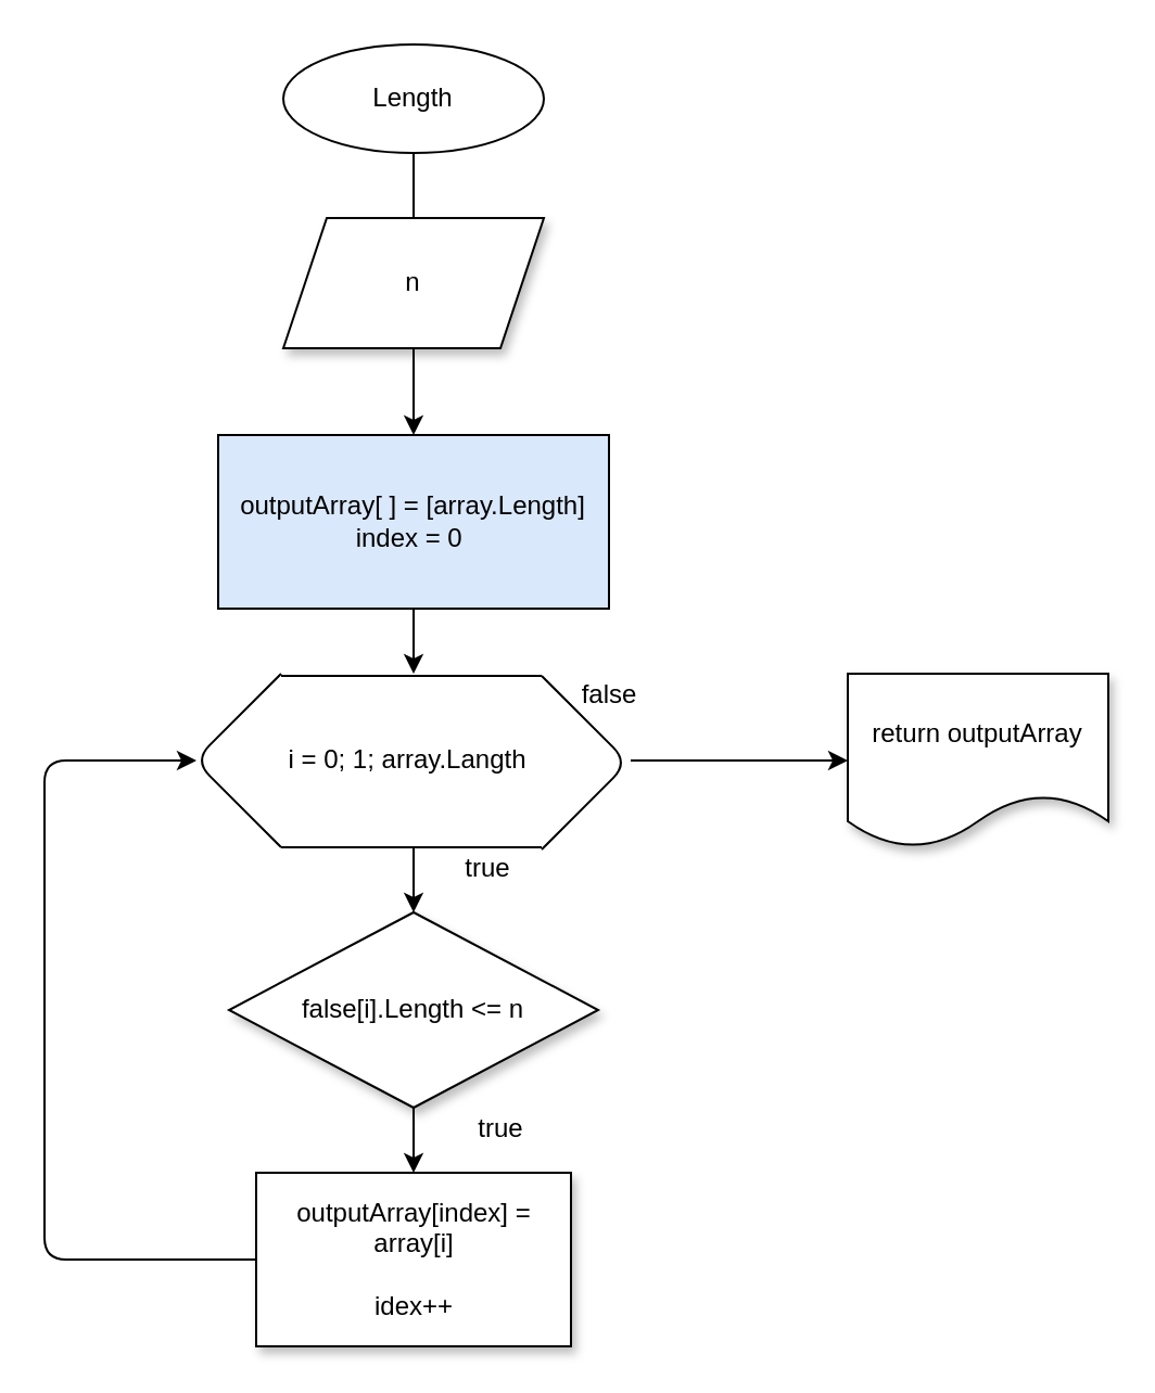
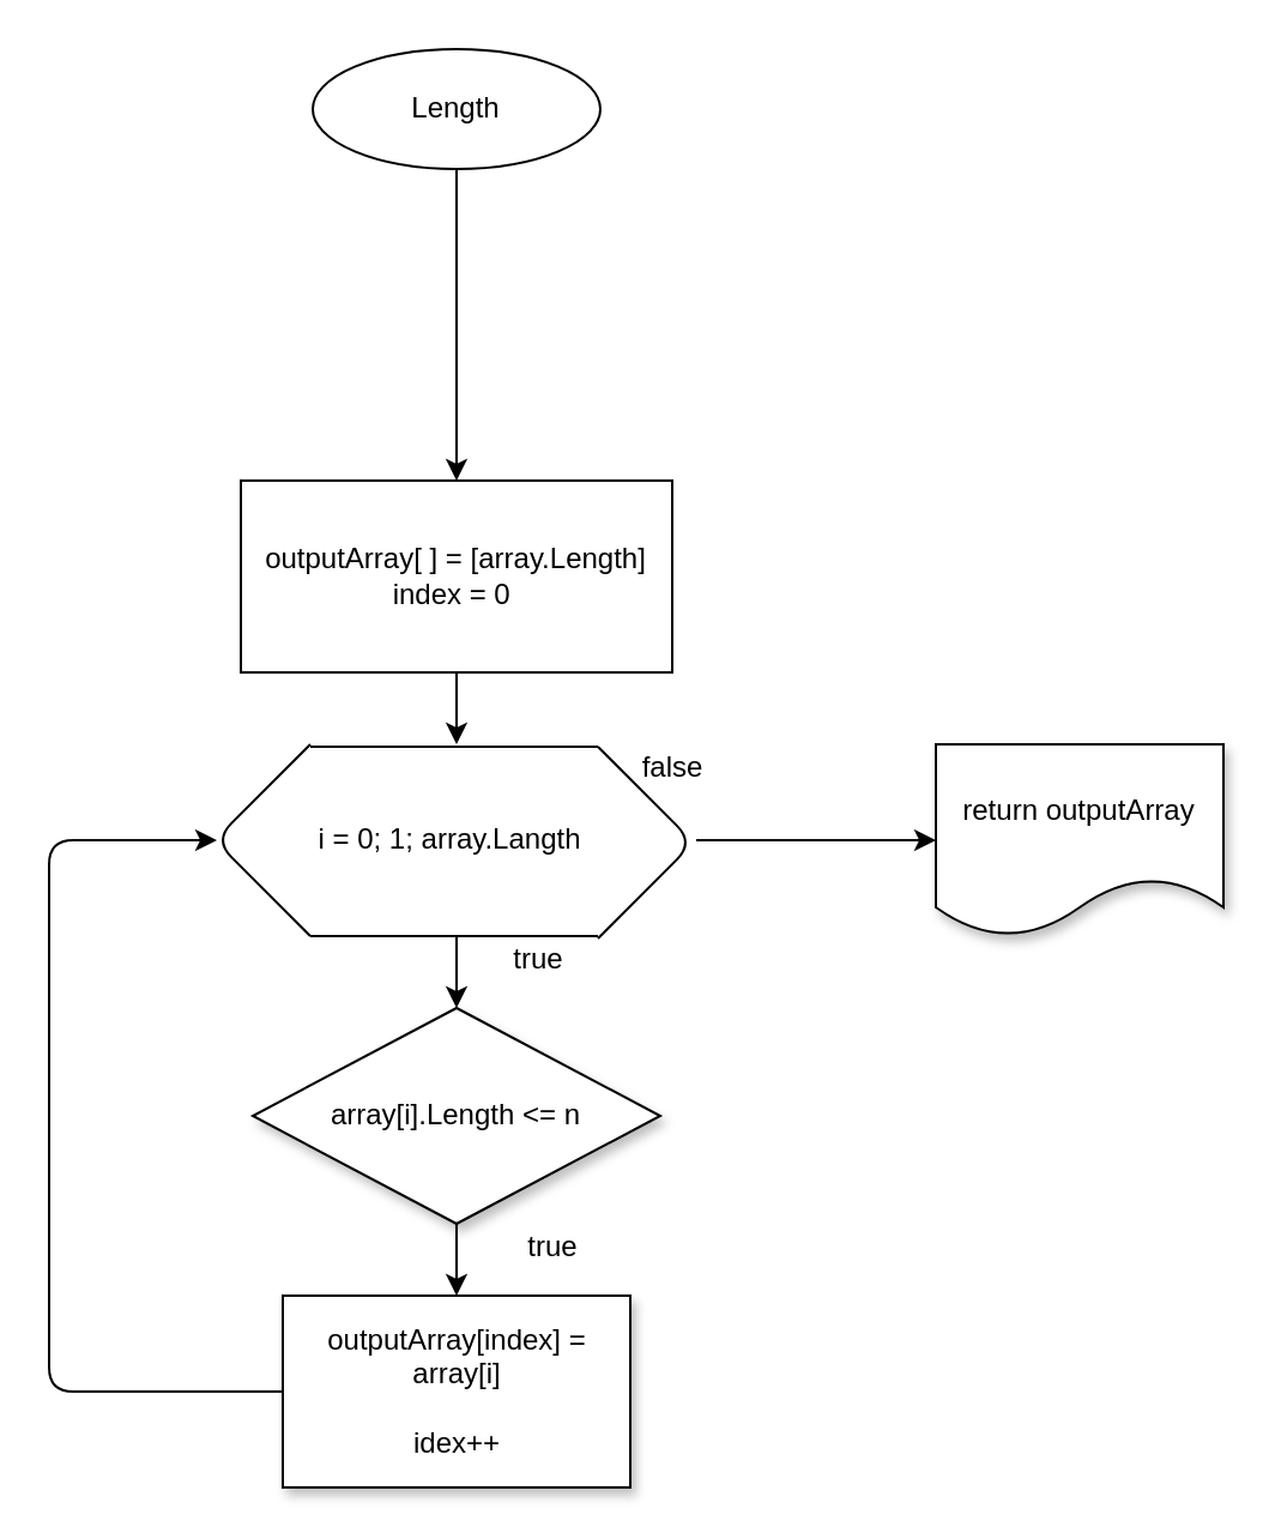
  <mxCell id="0" />
  <mxCell id="1" parent="0" />
  <mxCell id="2" value="" style="edgeStyle=none;html=1;" parent="1" source="3" target="4" edge="1"><mxGeometry relative="1" as="geometry" /></mxCell>
  <mxCell id="3" value="Length" style="ellipse;whiteSpace=wrap;html=1;" parent="1" vertex="1"><mxGeometry x="130" y="20" width="120" height="50" as="geometry" /></mxCell>
- <mxCell id="4" value="outputArray[ ] = [array.Length]&lt;br&gt;index = 0&amp;nbsp;" style="rounded=0;whiteSpace=wrap;html=1;fillColor=#dae8fc;" parent="1" vertex="1"><mxGeometry x="100" y="200" width="180" height="80" as="geometry" /></mxCell>
- <mxCell id="5" value="n" style="shape=parallelogram;perimeter=parallelogramPerimeter;whiteSpace=wrap;html=1;fixedSize=1;shadow=1;" vertex="1" parent="1"><mxGeometry x="130" y="100" width="120" height="60" as="geometry" /></mxCell>
+ <mxCell id="4" value="outputArray[ ] = [array.Length]&lt;br&gt;index = 0&amp;nbsp;" style="rounded=0;whiteSpace=wrap;html=1;" parent="1" vertex="1"><mxGeometry x="100" y="200" width="180" height="80" as="geometry" /></mxCell>
  <mxCell id="6" value="" style="endArrow=classic;html=1;exitX=0.5;exitY=1;exitDx=0;exitDy=0;" edge="1" parent="1" source="4"><mxGeometry width="50" height="50" relative="1" as="geometry"><mxPoint x="179" y="340" as="sourcePoint" /><mxPoint x="190" y="310" as="targetPoint" /></mxGeometry></mxCell>
  <mxCell id="7" value="" style="endArrow=none;html=1;" parent="1" edge="1"><mxGeometry width="50" height="50" relative="1" as="geometry"><mxPoint x="129" y="311" as="sourcePoint" /><mxPoint x="249" y="311" as="targetPoint" /></mxGeometry></mxCell>
  <mxCell id="8" value="" style="endArrow=none;html=1;" parent="1" edge="1"><mxGeometry width="50" height="50" relative="1" as="geometry"><mxPoint x="129" y="390" as="sourcePoint" /><mxPoint x="249" y="390" as="targetPoint" /></mxGeometry></mxCell>
  <mxCell id="9" value="" style="endArrow=none;html=1;" parent="1" edge="1"><mxGeometry width="50" height="50" relative="1" as="geometry"><mxPoint x="129" y="390" as="sourcePoint" /><mxPoint x="129" y="310" as="targetPoint" /><Array as="points"><mxPoint x="89" y="350" /></Array></mxGeometry></mxCell>
  <mxCell id="10" value="" style="endArrow=none;html=1;" parent="1" edge="1"><mxGeometry width="50" height="50" relative="1" as="geometry"><mxPoint x="249" y="391" as="sourcePoint" /><mxPoint x="249" y="311" as="targetPoint" /><Array as="points"><mxPoint x="289" y="351" /></Array></mxGeometry></mxCell>
  <mxCell id="11" value="i = 0; 1; array.Langth" style="text;html=1;align=center;verticalAlign=middle;resizable=0;points=[];autosize=1;strokeColor=none;fillColor=none;" vertex="1" parent="1"><mxGeometry x="122" y="340" width="130" height="20" as="geometry" /></mxCell>
  <mxCell id="12" value="" style="edgeStyle=none;html=1;" edge="1" parent="1" source="13" target="15"><mxGeometry relative="1" as="geometry" /></mxCell>
- <mxCell id="13" value="false[i].Length &amp;lt;= n" style="rhombus;whiteSpace=wrap;html=1;shadow=1;" vertex="1" parent="1"><mxGeometry x="105" y="420" width="170" height="90" as="geometry" /></mxCell>
+ <mxCell id="13" value="array[i].Length &amp;lt;= n" style="rhombus;whiteSpace=wrap;html=1;shadow=1;" vertex="1" parent="1"><mxGeometry x="105" y="420" width="170" height="90" as="geometry" /></mxCell>
  <mxCell id="14" style="edgeStyle=none;html=1;exitX=0;exitY=0.5;exitDx=0;exitDy=0;" edge="1" parent="1" source="15"><mxGeometry relative="1" as="geometry"><mxPoint x="90" y="350" as="targetPoint" /><Array as="points"><mxPoint x="20" y="580" /><mxPoint x="20" y="350" /></Array></mxGeometry></mxCell>
  <mxCell id="15" value="outputArray[index] = array[i]&lt;br&gt;&lt;br&gt;idex++" style="rounded=0;whiteSpace=wrap;html=1;shadow=1;" vertex="1" parent="1"><mxGeometry x="117.5" y="540" width="145" height="80" as="geometry" /></mxCell>
  <mxCell id="16" value="" style="endArrow=classic;html=1;entryX=0.5;entryY=0;entryDx=0;entryDy=0;" edge="1" parent="1" target="13"><mxGeometry width="50" height="50" relative="1" as="geometry"><mxPoint x="190" y="390" as="sourcePoint" /><mxPoint x="360" y="340" as="targetPoint" /></mxGeometry></mxCell>
  <mxCell id="17" value="true" style="text;html=1;align=center;verticalAlign=middle;resizable=0;points=[];autosize=1;strokeColor=none;fillColor=none;" vertex="1" parent="1"><mxGeometry x="210" y="510" width="40" height="20" as="geometry" /></mxCell>
  <mxCell id="18" value="true" style="text;html=1;align=center;verticalAlign=middle;resizable=0;points=[];autosize=1;strokeColor=none;fillColor=none;" vertex="1" parent="1"><mxGeometry x="204" y="390" width="40" height="20" as="geometry" /></mxCell>
  <mxCell id="19" value="false" style="text;html=1;align=center;verticalAlign=middle;resizable=0;points=[];autosize=1;strokeColor=none;fillColor=none;" vertex="1" parent="1"><mxGeometry x="260" y="310" width="40" height="20" as="geometry" /></mxCell>
  <mxCell id="20" value="return outputArray" style="shape=document;whiteSpace=wrap;html=1;boundedLbl=1;shadow=1;" vertex="1" parent="1"><mxGeometry x="390" y="310" width="120" height="80" as="geometry" /></mxCell>
  <mxCell id="21" value="" style="endArrow=classic;html=1;entryX=0;entryY=0.5;entryDx=0;entryDy=0;" edge="1" parent="1" target="20"><mxGeometry width="50" height="50" relative="1" as="geometry"><mxPoint x="290" y="350" as="sourcePoint" /><mxPoint x="360" y="320" as="targetPoint" /></mxGeometry></mxCell>
